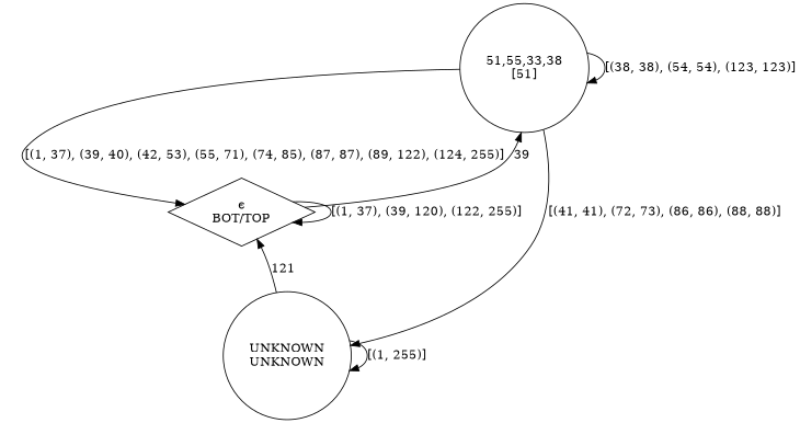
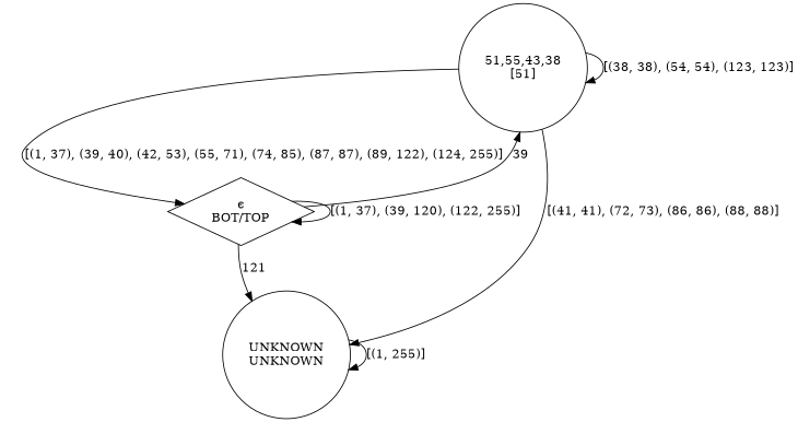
  digraph {
    rankdir=TB
    node [shape=circle]
-   n1 [label="51,55,33,38\n[51]"]
+   n1 [label="51,55,43,38\n[51]"]
    n2 [label="ϵ\nBOT/TOP" shape=diamond]
    n3 [label="UNKNOWN\nUNKNOWN"]
    n1 -> n1 [label="[(38, 38), (54, 54), (123, 123)]"]
    n1 -> n2 [label="[(1, 37), (39, 40), (42, 53), (55, 71), (74, 85), (87, 87), (89, 122), (124, 255)]"]
    n1 -> n3 [label="[(41, 41), (72, 73), (86, 86), (88, 88)]"]
    n2 -> n1 [label=39]
    n2 -> n2 [label="[(1, 37), (39, 120), (122, 255)]"]
-   n3 -> n2 [label=121]
+   n2 -> n3 [label=121]
    n3 -> n3 [label="[(1, 255)]"]
  }
